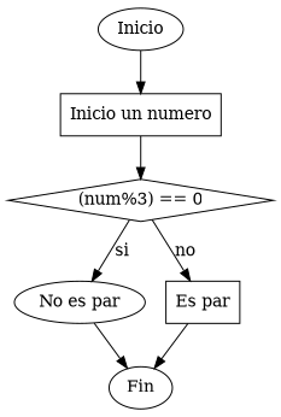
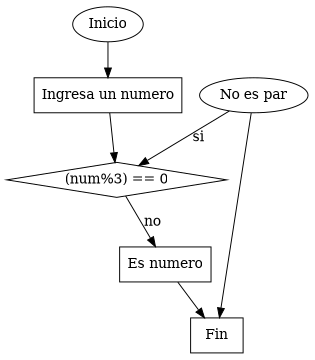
  digraph {
    n1 [label=Inicio]
-   n2 [label="Inicio un numero" shape=rect]
+   n2 [label="Ingresa un numero" shape=rect]
    n3 [label="(num%3) == 0" shape=diamond]
    n4 [label="No es par" shape=ellipse]
-   n5 [label="Es par" shape=rect]
-   n6 [label=Fin]
+   n5 [label="Es numero" shape=rect]
+   n6 [label=Fin shape=box]
    n1 -> n2
    n2 -> n3
-   n3 -> n4 [label=si]
+   n4 -> n3 [label=si]
    n3 -> n5 [label=no]
    n4 -> n6
    n5 -> n6
  }
